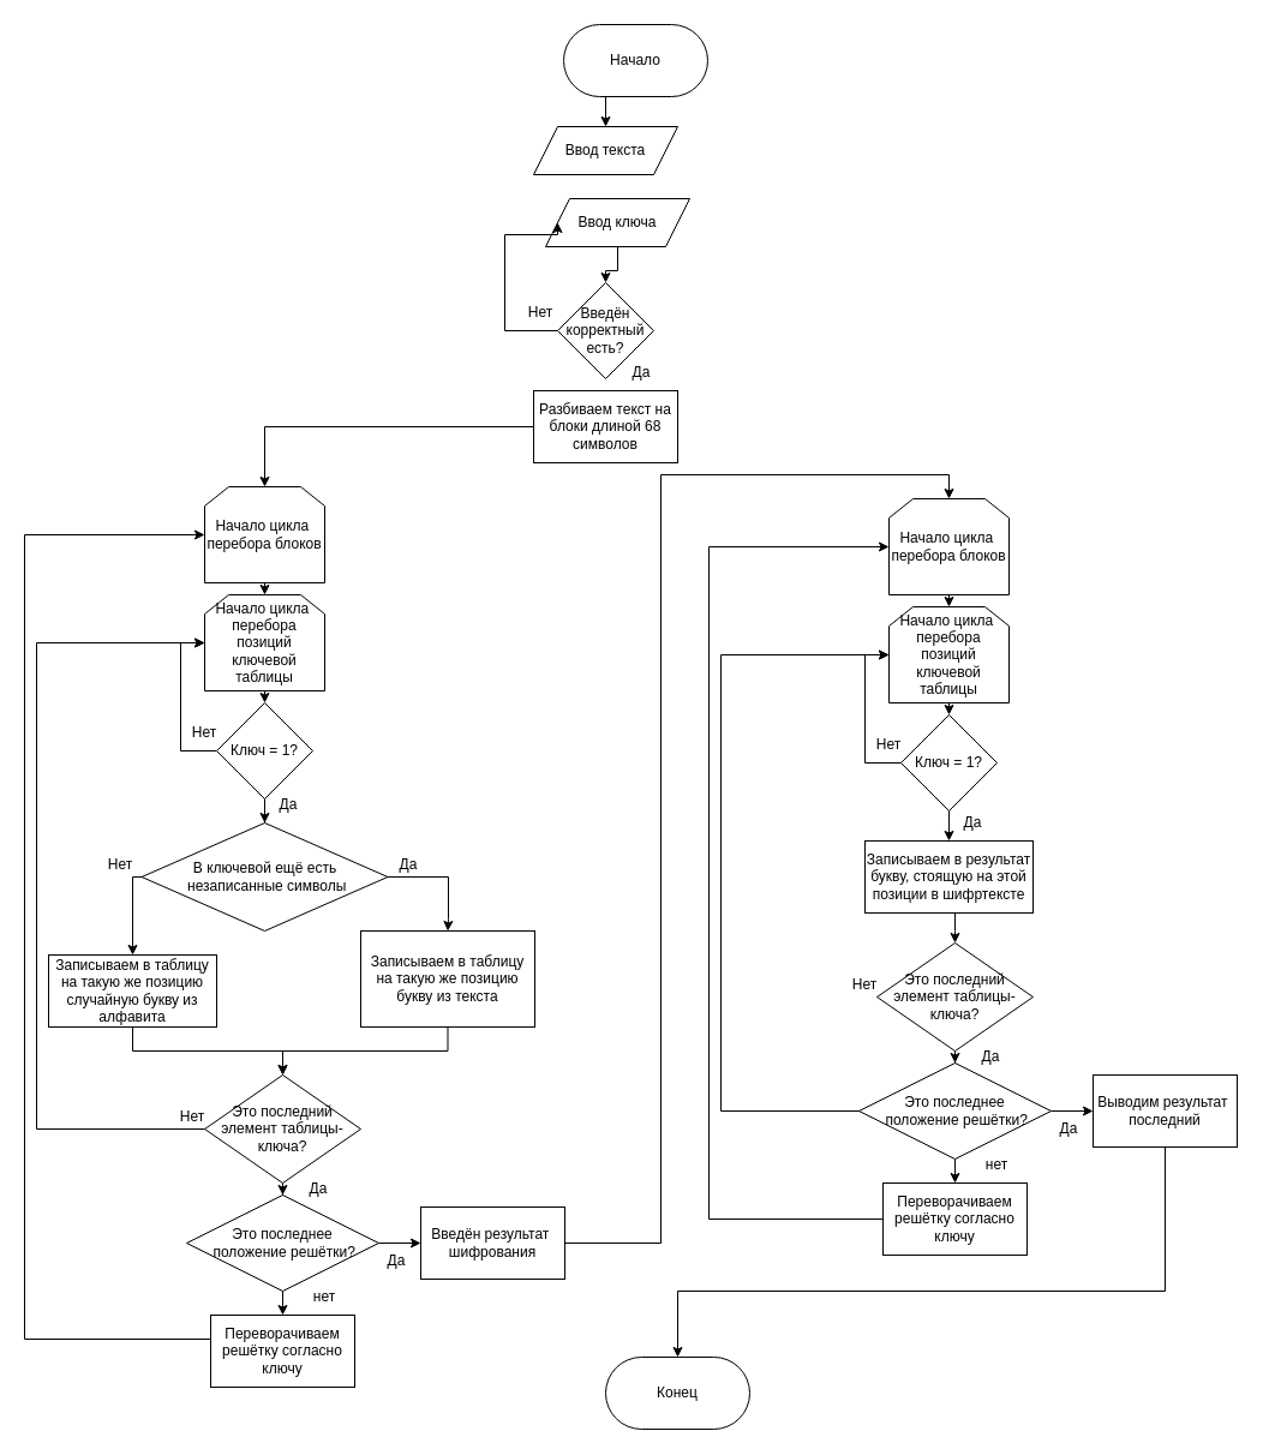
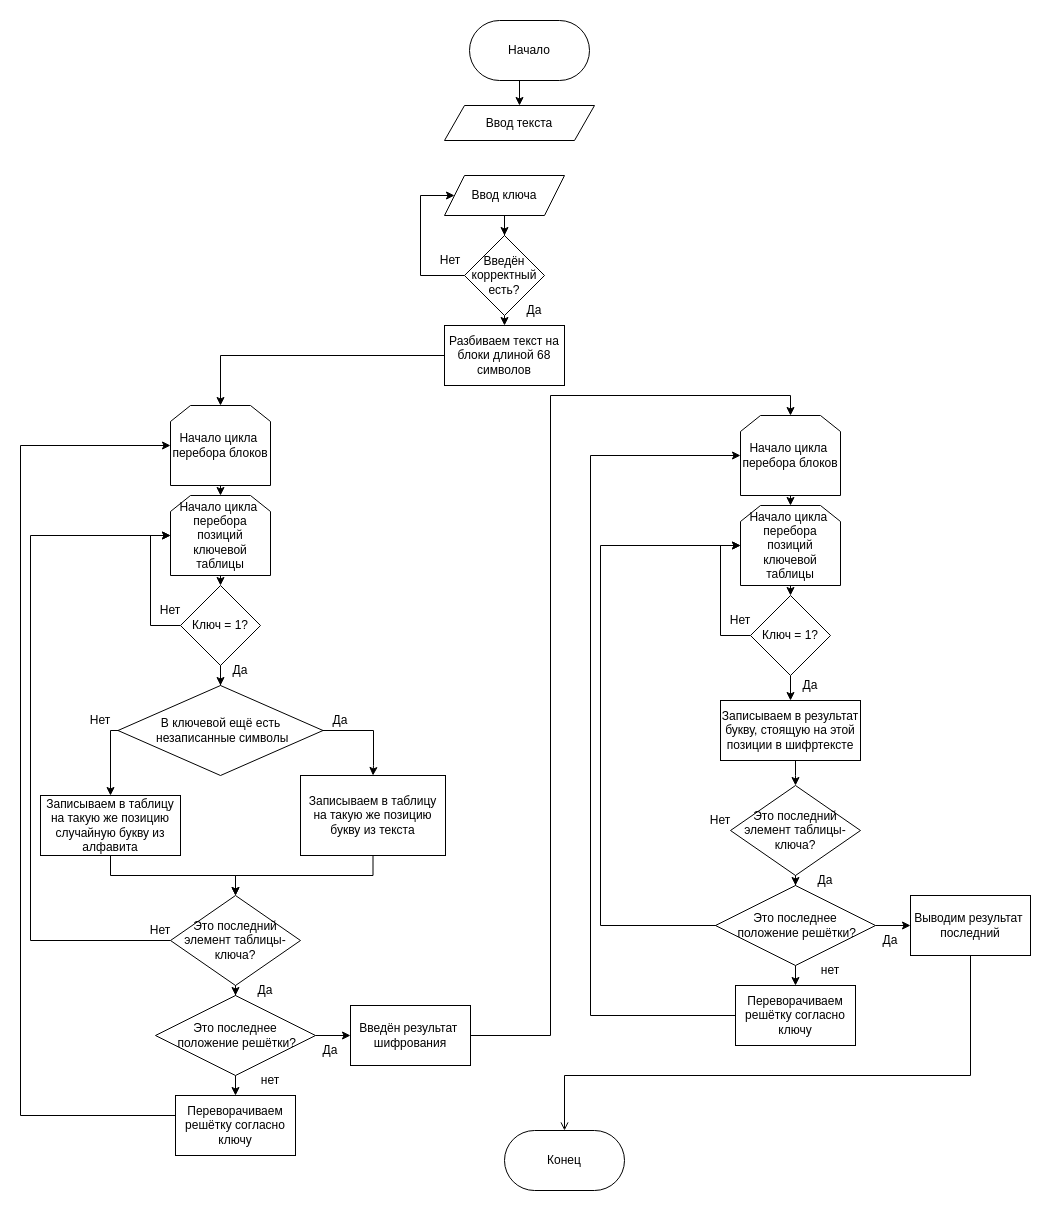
  <mxCell id="0" />
  <mxCell id="1" parent="0" />
  <mxCell id="2" style="edgeStyle=orthogonalEdgeStyle;rounded=0;orthogonalLoop=1;jettySize=auto;html=1;exitX=0.5;exitY=1;exitDx=0;exitDy=0;entryX=0.5;entryY=0;entryDx=0;entryDy=0;" edge="1" parent="1" source="3" target="4"><mxGeometry relative="1" as="geometry" /></mxCell>
  <mxCell id="3" value="Начало" style="rounded=1;whiteSpace=wrap;html=1;arcSize=50;" vertex="1" parent="1"><mxGeometry x="469" y="20" width="120" height="60" as="geometry" /></mxCell>
- <mxCell id="4" value="Ввод текста" style="shape=parallelogram;perimeter=parallelogramPerimeter;whiteSpace=wrap;html=1;fixedSize=1;" vertex="1" parent="1"><mxGeometry x="444" y="105" width="120" height="40" as="geometry" /></mxCell>
+ <mxCell id="4" value="Ввод текста" style="shape=parallelogram;perimeter=parallelogramPerimeter;whiteSpace=wrap;html=1;fixedSize=1;" vertex="1" parent="1"><mxGeometry x="444" y="105" width="150" height="35" as="geometry" /></mxCell>
  <mxCell id="5" value="" style="edgeStyle=orthogonalEdgeStyle;rounded=0;orthogonalLoop=1;jettySize=auto;html=1;entryX=0.5;entryY=0;entryDx=0;entryDy=0;" edge="1" parent="1" source="6" target="9"><mxGeometry relative="1" as="geometry" /></mxCell>
- <mxCell id="6" value="Ввод ключа" style="shape=parallelogram;perimeter=parallelogramPerimeter;whiteSpace=wrap;html=1;fixedSize=1;" vertex="1" parent="1"><mxGeometry x="454" y="165" width="120" height="40" as="geometry" /></mxCell>
+ <mxCell id="6" value="Ввод ключа" style="shape=parallelogram;perimeter=parallelogramPerimeter;whiteSpace=wrap;html=1;fixedSize=1;" vertex="1" parent="1"><mxGeometry x="444" y="175" width="120" height="40" as="geometry" /></mxCell>
  <mxCell id="7" style="edgeStyle=orthogonalEdgeStyle;rounded=0;orthogonalLoop=1;jettySize=auto;html=1;entryX=0;entryY=0.5;entryDx=0;entryDy=0;" edge="1" parent="1" source="9" target="6"><mxGeometry relative="1" as="geometry"><Array as="points"><mxPoint x="420" y="275" /><mxPoint x="420" y="195" /></Array></mxGeometry></mxCell>
+ <mxCell id="8" style="edgeStyle=orthogonalEdgeStyle;rounded=0;orthogonalLoop=1;jettySize=auto;html=1;exitX=0.5;exitY=1;exitDx=0;exitDy=0;entryX=0.5;entryY=0;entryDx=0;entryDy=0;" edge="1" parent="1" source="9" target="12"><mxGeometry relative="1" as="geometry" /></mxCell>
  <mxCell id="9" value="Введён корректный есть?" style="rhombus;whiteSpace=wrap;html=1;" vertex="1" parent="1"><mxGeometry x="464" y="235" width="80" height="80" as="geometry" /></mxCell>
  <mxCell id="10" value="Нет" style="text;html=1;align=center;verticalAlign=middle;whiteSpace=wrap;rounded=0;" vertex="1" parent="1"><mxGeometry x="420" y="245" width="60" height="30" as="geometry" /></mxCell>
  <mxCell id="11" style="edgeStyle=orthogonalEdgeStyle;rounded=0;orthogonalLoop=1;jettySize=auto;html=1;entryX=0.5;entryY=0;entryDx=0;entryDy=0;" edge="1" parent="1" source="12" target="16"><mxGeometry relative="1" as="geometry" /></mxCell>
  <mxCell id="12" value="Разбиваем текст на блоки длиной 68 символов" style="rounded=0;whiteSpace=wrap;html=1;" vertex="1" parent="1"><mxGeometry x="444" y="325" width="120" height="60" as="geometry" /></mxCell>
  <mxCell id="13" style="edgeStyle=orthogonalEdgeStyle;rounded=0;orthogonalLoop=1;jettySize=auto;html=1;" edge="1" parent="1" source="14" target="30"><mxGeometry relative="1" as="geometry" /></mxCell>
  <mxCell id="14" value="Записываем в таблицу на такую же позицию букву из текста" style="rounded=0;whiteSpace=wrap;html=1;" vertex="1" parent="1"><mxGeometry x="300" y="775" width="145" height="80" as="geometry" /></mxCell>
  <mxCell id="15" style="edgeStyle=orthogonalEdgeStyle;rounded=0;orthogonalLoop=1;jettySize=auto;html=1;exitX=0.5;exitY=1;exitDx=0;exitDy=0;entryX=0.5;entryY=0;entryDx=0;entryDy=0;" edge="1" parent="1" source="16" target="19"><mxGeometry relative="1" as="geometry" /></mxCell>
  <mxCell id="16" value="Начало цикла&amp;nbsp;&lt;div&gt;перебора блоков&lt;/div&gt;" style="shape=loopLimit;whiteSpace=wrap;html=1;" vertex="1" parent="1"><mxGeometry x="170" y="405" width="100" height="80" as="geometry" /></mxCell>
  <mxCell id="17" value="Да" style="text;html=1;align=center;verticalAlign=middle;whiteSpace=wrap;rounded=0;" vertex="1" parent="1"><mxGeometry x="504" y="295" width="60" height="30" as="geometry" /></mxCell>
  <mxCell id="18" style="edgeStyle=orthogonalEdgeStyle;rounded=0;orthogonalLoop=1;jettySize=auto;html=1;exitX=0.5;exitY=1;exitDx=0;exitDy=0;entryX=0.5;entryY=0;entryDx=0;entryDy=0;" edge="1" parent="1" source="19" target="22"><mxGeometry relative="1" as="geometry" /></mxCell>
  <mxCell id="19" value="Начало цикла&amp;nbsp;&lt;div&gt;перебора позиций ключевой таблицы&lt;/div&gt;" style="shape=loopLimit;whiteSpace=wrap;html=1;" vertex="1" parent="1"><mxGeometry x="170" y="495" width="100" height="80" as="geometry" /></mxCell>
  <mxCell id="20" style="edgeStyle=orthogonalEdgeStyle;rounded=0;orthogonalLoop=1;jettySize=auto;html=1;" edge="1" parent="1" source="22" target="25"><mxGeometry relative="1" as="geometry" /></mxCell>
  <mxCell id="21" style="edgeStyle=orthogonalEdgeStyle;rounded=0;orthogonalLoop=1;jettySize=auto;html=1;entryX=0;entryY=0.5;entryDx=0;entryDy=0;" edge="1" parent="1" source="22" target="19"><mxGeometry relative="1" as="geometry"><Array as="points"><mxPoint x="150" y="625" /><mxPoint x="150" y="535" /></Array></mxGeometry></mxCell>
  <mxCell id="22" value="Ключ = 1?" style="rhombus;whiteSpace=wrap;html=1;" vertex="1" parent="1"><mxGeometry x="180" y="585" width="80" height="80" as="geometry" /></mxCell>
  <mxCell id="23" style="edgeStyle=orthogonalEdgeStyle;rounded=0;orthogonalLoop=1;jettySize=auto;html=1;entryX=0.5;entryY=0;entryDx=0;entryDy=0;" edge="1" parent="1" source="25" target="14"><mxGeometry relative="1" as="geometry"><Array as="points"><mxPoint x="373" y="730" /><mxPoint x="373" y="765" /></Array></mxGeometry></mxCell>
  <mxCell id="24" style="edgeStyle=orthogonalEdgeStyle;rounded=0;orthogonalLoop=1;jettySize=auto;html=1;entryX=0.5;entryY=0;entryDx=0;entryDy=0;" edge="1" parent="1" source="25" target="27"><mxGeometry relative="1" as="geometry"><Array as="points"><mxPoint x="110" y="730" /></Array></mxGeometry></mxCell>
  <mxCell id="25" value="В ключевой ещё есть&lt;div&gt;&amp;nbsp;незаписанные символы&lt;/div&gt;" style="rhombus;whiteSpace=wrap;html=1;" vertex="1" parent="1"><mxGeometry x="117.5" y="685" width="205" height="90" as="geometry" /></mxCell>
  <mxCell id="26" style="edgeStyle=orthogonalEdgeStyle;rounded=0;orthogonalLoop=1;jettySize=auto;html=1;" edge="1" parent="1" source="27" target="30"><mxGeometry relative="1" as="geometry"><Array as="points"><mxPoint x="110" y="875" /><mxPoint x="235" y="875" /></Array></mxGeometry></mxCell>
  <mxCell id="27" value="Записываем в таблицу на такую же позицию случайную букву из алфавита" style="rounded=0;whiteSpace=wrap;html=1;" vertex="1" parent="1"><mxGeometry x="40" y="795" width="140" height="60" as="geometry" /></mxCell>
  <mxCell id="28" style="edgeStyle=orthogonalEdgeStyle;rounded=0;orthogonalLoop=1;jettySize=auto;html=1;entryX=0;entryY=0.5;entryDx=0;entryDy=0;" edge="1" parent="1" source="30" target="19"><mxGeometry relative="1" as="geometry"><Array as="points"><mxPoint x="30" y="940" /><mxPoint x="30" y="535" /></Array></mxGeometry></mxCell>
  <mxCell id="29" value="" style="edgeStyle=orthogonalEdgeStyle;rounded=0;orthogonalLoop=1;jettySize=auto;html=1;entryX=0.5;entryY=0;entryDx=0;entryDy=0;" edge="1" parent="1" source="30" target="41"><mxGeometry relative="1" as="geometry" /></mxCell>
  <mxCell id="30" value="Это последний элемент таблицы-ключа?" style="rhombus;whiteSpace=wrap;html=1;" vertex="1" parent="1"><mxGeometry x="170" y="895" width="130" height="90" as="geometry" /></mxCell>
  <mxCell id="31" value="Нет" style="text;html=1;align=center;verticalAlign=middle;whiteSpace=wrap;rounded=0;" vertex="1" parent="1"><mxGeometry x="70" y="705" width="60" height="30" as="geometry" /></mxCell>
  <mxCell id="32" value="Да" style="text;html=1;align=center;verticalAlign=middle;whiteSpace=wrap;rounded=0;" vertex="1" parent="1"><mxGeometry x="310" y="705" width="60" height="30" as="geometry" /></mxCell>
  <mxCell id="33" value="Да" style="text;html=1;align=center;verticalAlign=middle;whiteSpace=wrap;rounded=0;" vertex="1" parent="1"><mxGeometry x="210" y="655" width="60" height="30" as="geometry" /></mxCell>
  <mxCell id="34" value="Нет" style="text;html=1;align=center;verticalAlign=middle;whiteSpace=wrap;rounded=0;" vertex="1" parent="1"><mxGeometry x="140" y="595" width="60" height="30" as="geometry" /></mxCell>
  <mxCell id="35" value="Нет" style="text;html=1;align=center;verticalAlign=middle;whiteSpace=wrap;rounded=0;" vertex="1" parent="1"><mxGeometry x="130" y="915" width="60" height="30" as="geometry" /></mxCell>
  <mxCell id="36" style="edgeStyle=orthogonalEdgeStyle;rounded=0;orthogonalLoop=1;jettySize=auto;html=1;entryX=0;entryY=0.5;entryDx=0;entryDy=0;" edge="1" parent="1" source="37" target="16"><mxGeometry relative="1" as="geometry"><Array as="points"><mxPoint x="20" y="1115" /><mxPoint x="20" y="445" /></Array></mxGeometry></mxCell>
  <mxCell id="37" value="Переворачиваем решётку согласно ключу" style="rounded=0;whiteSpace=wrap;html=1;" vertex="1" parent="1"><mxGeometry x="175" y="1095" width="120" height="60" as="geometry" /></mxCell>
  <mxCell id="38" value="Да" style="text;html=1;align=center;verticalAlign=middle;whiteSpace=wrap;rounded=0;" vertex="1" parent="1"><mxGeometry x="235" y="975" width="60" height="30" as="geometry" /></mxCell>
  <mxCell id="39" style="edgeStyle=orthogonalEdgeStyle;rounded=0;orthogonalLoop=1;jettySize=auto;html=1;exitX=0.5;exitY=1;exitDx=0;exitDy=0;entryX=0.5;entryY=0;entryDx=0;entryDy=0;" edge="1" parent="1" source="41" target="37"><mxGeometry relative="1" as="geometry" /></mxCell>
  <mxCell id="40" value="" style="edgeStyle=orthogonalEdgeStyle;rounded=0;orthogonalLoop=1;jettySize=auto;html=1;" edge="1" parent="1" source="41" target="44"><mxGeometry relative="1" as="geometry" /></mxCell>
  <mxCell id="41" value="Это последнее&lt;div&gt;&amp;nbsp;положение решётки?&lt;/div&gt;" style="rhombus;whiteSpace=wrap;html=1;" vertex="1" parent="1"><mxGeometry x="155" y="995" width="160" height="80" as="geometry" /></mxCell>
  <mxCell id="42" value="нет" style="text;html=1;align=center;verticalAlign=middle;whiteSpace=wrap;rounded=0;" vertex="1" parent="1"><mxGeometry x="240" y="1065" width="60" height="30" as="geometry" /></mxCell>
  <mxCell id="43" style="edgeStyle=orthogonalEdgeStyle;rounded=0;orthogonalLoop=1;jettySize=auto;html=1;entryX=0.5;entryY=0;entryDx=0;entryDy=0;" edge="1" parent="1" source="44" target="47"><mxGeometry relative="1" as="geometry"><Array as="points"><mxPoint x="550" y="1035" /><mxPoint x="550" y="395" /><mxPoint x="790" y="395" /></Array></mxGeometry></mxCell>
  <mxCell id="44" value="Введён результат&amp;nbsp;&lt;div&gt;шифрования&lt;/div&gt;" style="rounded=0;whiteSpace=wrap;html=1;" vertex="1" parent="1"><mxGeometry x="350" y="1005" width="120" height="60" as="geometry" /></mxCell>
  <mxCell id="45" value="Да" style="text;html=1;align=center;verticalAlign=middle;whiteSpace=wrap;rounded=0;" vertex="1" parent="1"><mxGeometry x="300" y="1035" width="60" height="30" as="geometry" /></mxCell>
  <mxCell id="46" style="edgeStyle=orthogonalEdgeStyle;rounded=0;orthogonalLoop=1;jettySize=auto;html=1;exitX=0.5;exitY=1;exitDx=0;exitDy=0;entryX=0.5;entryY=0;entryDx=0;entryDy=0;" edge="1" parent="1" source="47" target="49"><mxGeometry relative="1" as="geometry" /></mxCell>
  <mxCell id="47" value="Начало цикла&amp;nbsp;&lt;div&gt;перебора блоков&lt;/div&gt;" style="shape=loopLimit;whiteSpace=wrap;html=1;" vertex="1" parent="1"><mxGeometry x="740" y="415" width="100" height="80" as="geometry" /></mxCell>
  <mxCell id="48" style="edgeStyle=orthogonalEdgeStyle;rounded=0;orthogonalLoop=1;jettySize=auto;html=1;exitX=0.5;exitY=1;exitDx=0;exitDy=0;entryX=0.5;entryY=0;entryDx=0;entryDy=0;" edge="1" parent="1" source="49" target="52"><mxGeometry relative="1" as="geometry" /></mxCell>
  <mxCell id="49" value="Начало цикла&amp;nbsp;&lt;div&gt;перебора позиций ключевой таблицы&lt;/div&gt;" style="shape=loopLimit;whiteSpace=wrap;html=1;" vertex="1" parent="1"><mxGeometry x="740" y="505" width="100" height="80" as="geometry" /></mxCell>
  <mxCell id="50" style="edgeStyle=orthogonalEdgeStyle;rounded=0;orthogonalLoop=1;jettySize=auto;html=1;" edge="1" parent="1" source="52" target="54"><mxGeometry relative="1" as="geometry"><mxPoint x="790" y="695" as="targetPoint" /><Array as="points" /></mxGeometry></mxCell>
  <mxCell id="51" style="edgeStyle=orthogonalEdgeStyle;rounded=0;orthogonalLoop=1;jettySize=auto;html=1;entryX=0;entryY=0.5;entryDx=0;entryDy=0;" edge="1" parent="1" source="52" target="49"><mxGeometry relative="1" as="geometry"><Array as="points"><mxPoint x="720" y="635" /><mxPoint x="720" y="545" /></Array></mxGeometry></mxCell>
  <mxCell id="52" value="Ключ = 1?" style="rhombus;whiteSpace=wrap;html=1;" vertex="1" parent="1"><mxGeometry x="750" y="595" width="80" height="80" as="geometry" /></mxCell>
  <mxCell id="53" style="edgeStyle=orthogonalEdgeStyle;rounded=0;orthogonalLoop=1;jettySize=auto;html=1;" edge="1" parent="1" source="54" target="57"><mxGeometry relative="1" as="geometry"><Array as="points"><mxPoint x="795" y="775" /><mxPoint x="795" y="775" /></Array></mxGeometry></mxCell>
  <mxCell id="54" value="Записываем в результат букву, стоящую на этой позиции в шифртексте" style="rounded=0;whiteSpace=wrap;html=1;" vertex="1" parent="1"><mxGeometry x="720" y="700" width="140" height="60" as="geometry" /></mxCell>
  <mxCell id="55" style="edgeStyle=orthogonalEdgeStyle;rounded=0;orthogonalLoop=1;jettySize=auto;html=1;entryX=0;entryY=0.5;entryDx=0;entryDy=0;" edge="1" parent="1" source="57" target="49"><mxGeometry relative="1" as="geometry"><Array as="points"><mxPoint x="795" y="925" /><mxPoint x="600" y="925" /><mxPoint x="600" y="545" /></Array></mxGeometry></mxCell>
  <mxCell id="56" value="" style="edgeStyle=orthogonalEdgeStyle;rounded=0;orthogonalLoop=1;jettySize=auto;html=1;entryX=0.5;entryY=0;entryDx=0;entryDy=0;" edge="1" parent="1" source="57" target="66"><mxGeometry relative="1" as="geometry" /></mxCell>
  <mxCell id="57" value="Это последний элемент таблицы-ключа?" style="rhombus;whiteSpace=wrap;html=1;" vertex="1" parent="1"><mxGeometry x="730" y="785" width="130" height="90" as="geometry" /></mxCell>
  <mxCell id="58" value="Да" style="text;html=1;align=center;verticalAlign=middle;whiteSpace=wrap;rounded=0;" vertex="1" parent="1"><mxGeometry x="780" y="670" width="60" height="30" as="geometry" /></mxCell>
  <mxCell id="59" value="Нет" style="text;html=1;align=center;verticalAlign=middle;whiteSpace=wrap;rounded=0;" vertex="1" parent="1"><mxGeometry x="710" y="605" width="60" height="30" as="geometry" /></mxCell>
  <mxCell id="60" value="Нет" style="text;html=1;align=center;verticalAlign=middle;whiteSpace=wrap;rounded=0;" vertex="1" parent="1"><mxGeometry x="690" y="805" width="60" height="30" as="geometry" /></mxCell>
  <mxCell id="61" style="edgeStyle=orthogonalEdgeStyle;rounded=0;orthogonalLoop=1;jettySize=auto;html=1;entryX=0;entryY=0.5;entryDx=0;entryDy=0;" edge="1" parent="1" source="62" target="47"><mxGeometry relative="1" as="geometry"><Array as="points"><mxPoint x="590" y="1015" /><mxPoint x="590" y="455" /></Array></mxGeometry></mxCell>
  <mxCell id="62" value="Переворачиваем решётку согласно ключу" style="rounded=0;whiteSpace=wrap;html=1;" vertex="1" parent="1"><mxGeometry x="735" y="985" width="120" height="60" as="geometry" /></mxCell>
  <mxCell id="63" value="Да" style="text;html=1;align=center;verticalAlign=middle;whiteSpace=wrap;rounded=0;" vertex="1" parent="1"><mxGeometry x="795" y="865" width="60" height="30" as="geometry" /></mxCell>
  <mxCell id="64" style="edgeStyle=orthogonalEdgeStyle;rounded=0;orthogonalLoop=1;jettySize=auto;html=1;exitX=0.5;exitY=1;exitDx=0;exitDy=0;entryX=0.5;entryY=0;entryDx=0;entryDy=0;" edge="1" parent="1" source="66" target="62"><mxGeometry relative="1" as="geometry" /></mxCell>
  <mxCell id="65" value="" style="edgeStyle=orthogonalEdgeStyle;rounded=0;orthogonalLoop=1;jettySize=auto;html=1;" edge="1" parent="1" source="66" target="69"><mxGeometry relative="1" as="geometry" /></mxCell>
  <mxCell id="66" value="Это последнее&lt;div&gt;&amp;nbsp;положение решётки?&lt;/div&gt;" style="rhombus;whiteSpace=wrap;html=1;" vertex="1" parent="1"><mxGeometry x="715" y="885" width="160" height="80" as="geometry" /></mxCell>
  <mxCell id="67" value="нет" style="text;html=1;align=center;verticalAlign=middle;whiteSpace=wrap;rounded=0;" vertex="1" parent="1"><mxGeometry x="800" y="955" width="60" height="30" as="geometry" /></mxCell>
- <mxCell id="68" style="edgeStyle=orthogonalEdgeStyle;rounded=0;orthogonalLoop=1;jettySize=auto;html=1;entryX=0.5;entryY=0;entryDx=0;entryDy=0;" edge="1" parent="1" source="69" target="71"><mxGeometry relative="1" as="geometry"><Array as="points"><mxPoint x="970" y="1075" /><mxPoint x="564" y="1075" /></Array></mxGeometry></mxCell>
+ <mxCell id="68" style="edgeStyle=orthogonalEdgeStyle;rounded=0;orthogonalLoop=1;jettySize=auto;html=1;entryX=0.5;entryY=0;entryDx=0;entryDy=0;endArrow=open;" edge="1" parent="1" source="69" target="71"><mxGeometry relative="1" as="geometry"><Array as="points"><mxPoint x="970" y="1075" /><mxPoint x="564" y="1075" /></Array></mxGeometry></mxCell>
  <mxCell id="69" value="Выводим результат&amp;nbsp;&lt;div&gt;последний&lt;/div&gt;" style="rounded=0;whiteSpace=wrap;html=1;" vertex="1" parent="1"><mxGeometry x="910" y="895" width="120" height="60" as="geometry" /></mxCell>
  <mxCell id="70" value="Да" style="text;html=1;align=center;verticalAlign=middle;whiteSpace=wrap;rounded=0;" vertex="1" parent="1"><mxGeometry x="860" y="925" width="60" height="30" as="geometry" /></mxCell>
  <mxCell id="71" value="Конец" style="rounded=1;whiteSpace=wrap;html=1;arcSize=50;" vertex="1" parent="1"><mxGeometry x="504" y="1130" width="120" height="60" as="geometry" /></mxCell>
